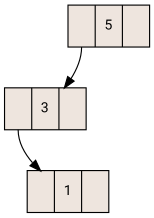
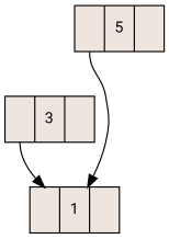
  digraph {
    fontname="Roboto Mono"
    rankdir=TB
    node [fillcolor=seashell2 fontname="Roboto Mono" fontsize=12 shape=record style=filled]
    edge [fontname="Roboto Mono"]
    n1 [label="<C0> |5|</C1> " width=0.5]
    n2 [label="<C2> |3|</C3> " width=0.5]
    n3 [label="<C3> |1|</C4> " width=0.5]
-   n1 -> n2 [tailport=C0]
+   n1 -> n3 [tailport=C0]
    n2 -> n3 [tailport=C2]
  }
